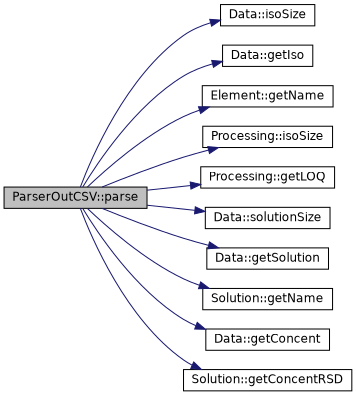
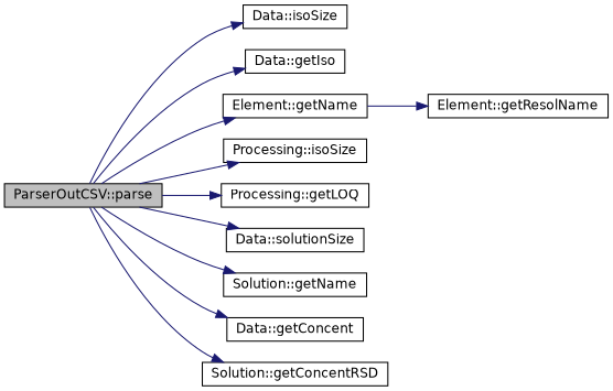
  digraph {
    rankdir=LR
    node [color=black fillcolor=white fontname=Helvetica fontsize=12 shape=record style=filled]
    edge [color=midnightblue fontname=Helvetica fontsize=12 labelfontname=Helvetica labelfontsize=12 style=solid]
    n1 [fillcolor=grey75 fontcolor=black height=0.2 label="ParserOutCSV::parse" width=0.4]
    n2 [height=0.2 label="Data::isoSize" width=0.4]
    n3 [height=0.2 label="Data::getIso" width=0.4]
    n4 [height=0.2 label="Element::getName" width=0.4]
    n5 [height=0.2 label="Processing::isoSize" width=0.4]
    n6 [height=0.2 label="Processing::getLOQ" width=0.4]
    n7 [height=0.2 label="Data::solutionSize" width=0.4]
-   n8 [height=0.2 label="Data::getSolution" width=0.4]
    n9 [height=0.2 label="Solution::getName" width=0.4]
    n10 [height=0.2 label="Data::getConcent" width=0.4]
    n11 [height=0.2 label="Solution::getConcentRSD" width=0.4]
+   n12 [height=0.2 label="Element::getResolName" width=0.4]
    n1 -> n2
    n1 -> n3
    n1 -> n4
    n1 -> n5
    n1 -> n6
    n1 -> n7
-   n1 -> n8
    n1 -> n9
    n1 -> n10
    n1 -> n11
+   n4 -> n12
  }
